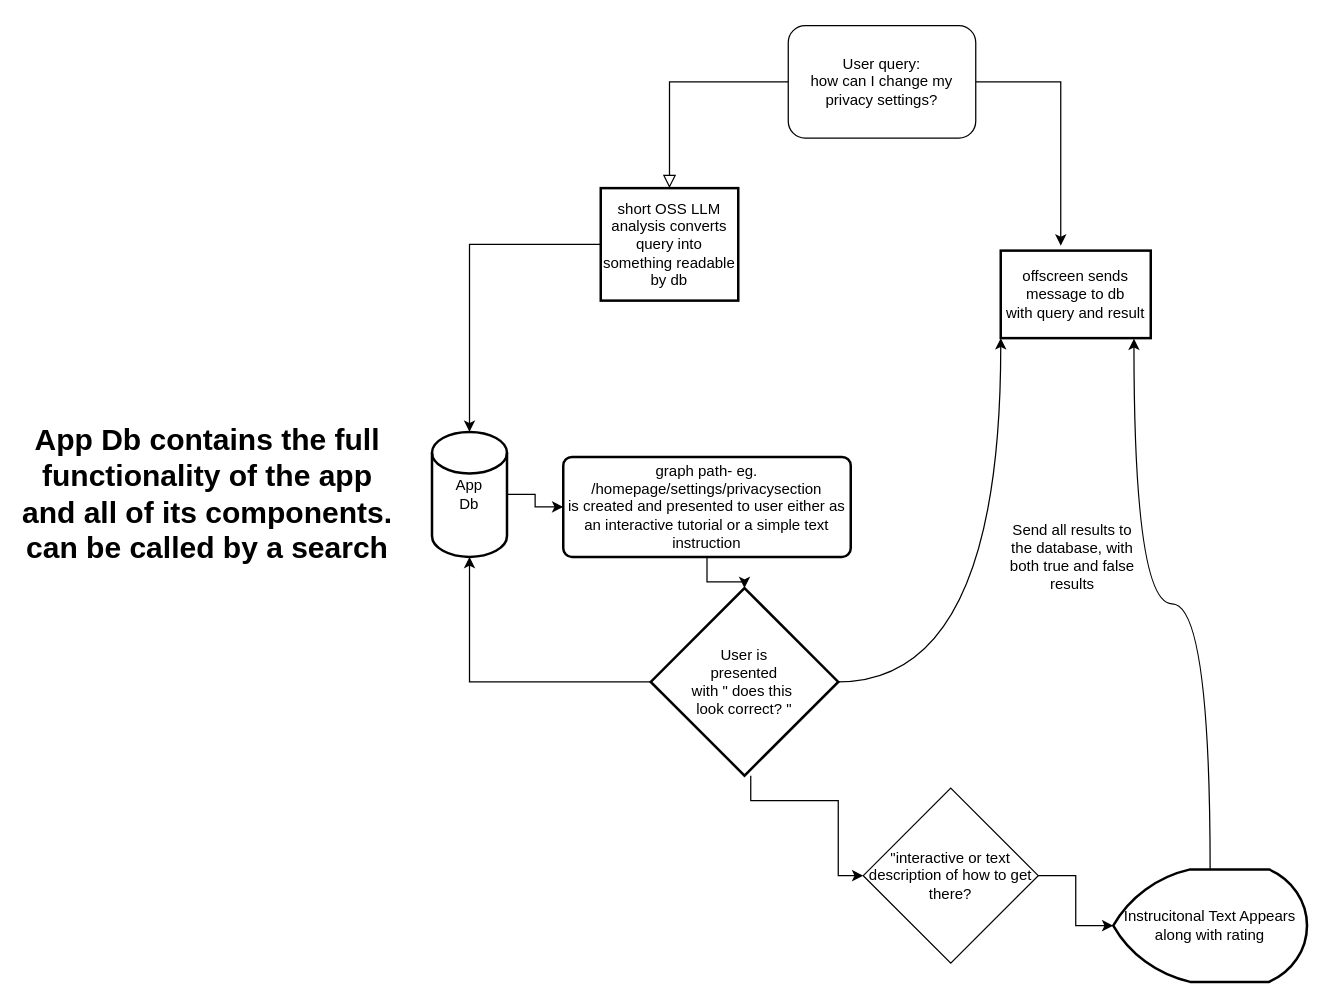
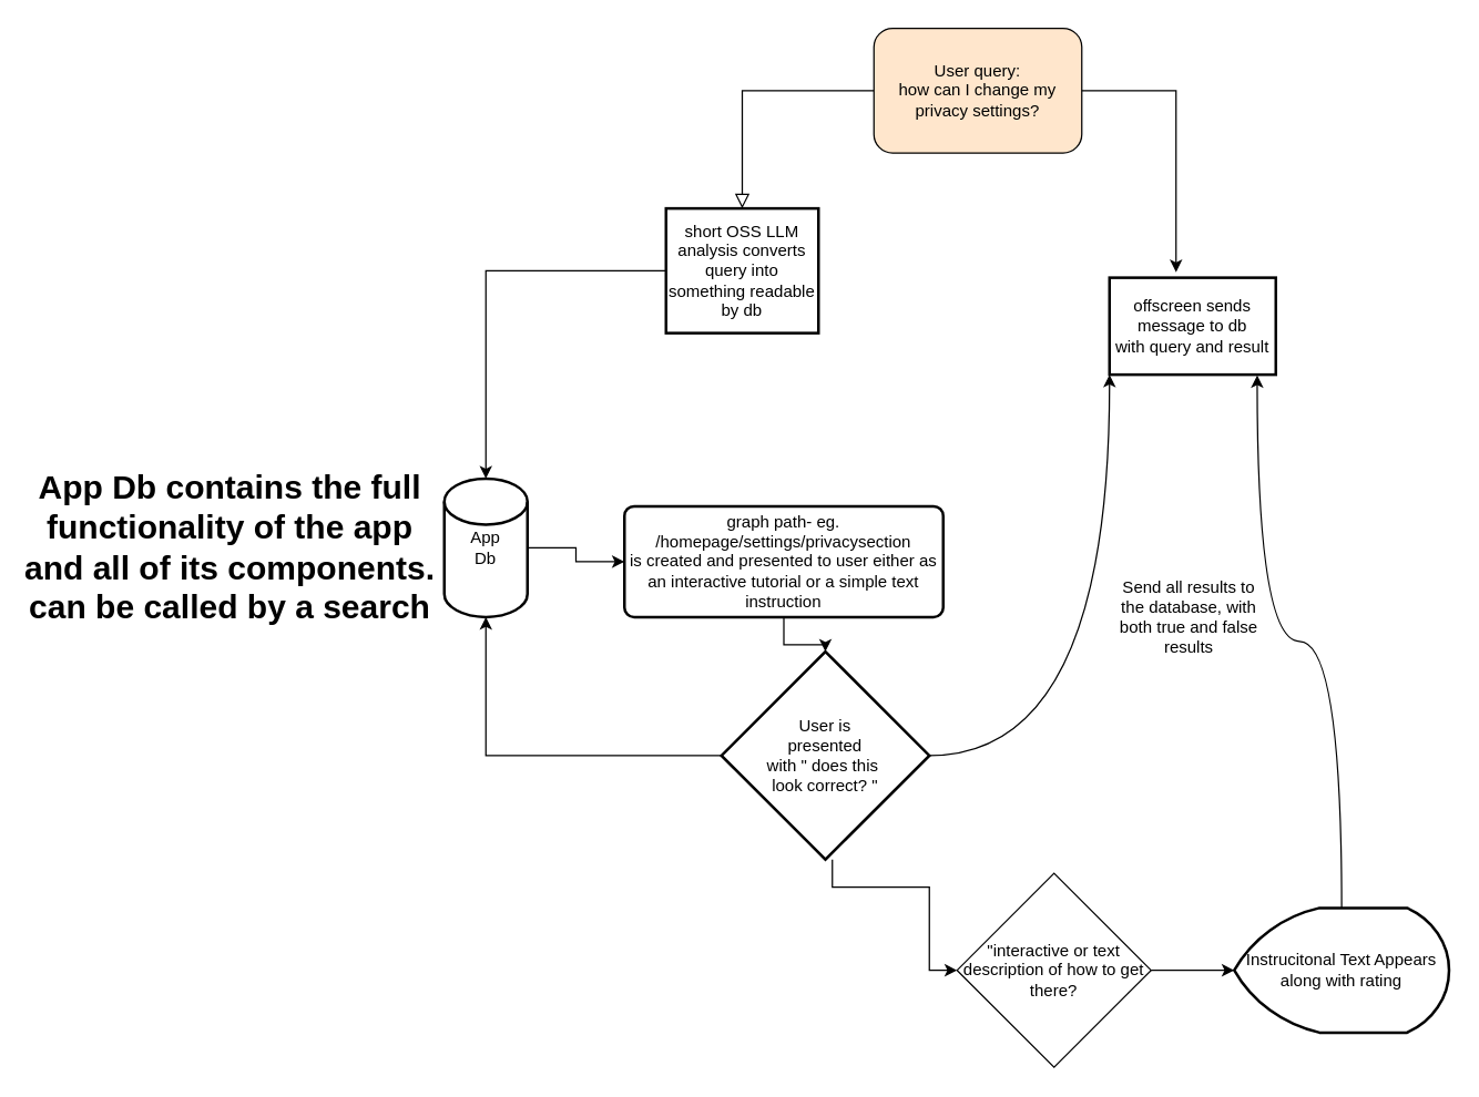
  <mxCell id="0" />
  <mxCell id="1" parent="0" />
  <mxCell id="2" value="" style="rounded=0;html=1;jettySize=auto;orthogonalLoop=1;fontSize=11;endArrow=block;endFill=0;endSize=8;strokeWidth=1;shadow=0;labelBackgroundColor=none;edgeStyle=orthogonalEdgeStyle;entryX=0.5;entryY=0;entryDx=0;entryDy=0;" parent="1" source="3" target="5" edge="1"><mxGeometry relative="1" as="geometry"><Array as="points" /></mxGeometry></mxCell>
- <mxCell id="3" value="User query:&lt;br&gt;how can I change my privacy settings?" style="rounded=1;whiteSpace=wrap;html=1;fontSize=12;glass=0;strokeWidth=1;shadow=0;" parent="1" vertex="1"><mxGeometry x="630" y="20" width="150" height="90" as="geometry" /></mxCell>
+ <mxCell id="3" value="User query:&lt;br&gt;how can I change my privacy settings?" style="rounded=1;whiteSpace=wrap;html=1;fontSize=12;glass=0;strokeWidth=1;shadow=0;fillColor=#ffe6cc;" parent="1" vertex="1"><mxGeometry x="630" y="20" width="150" height="90" as="geometry" /></mxCell>
  <mxCell id="4" style="edgeStyle=orthogonalEdgeStyle;rounded=0;orthogonalLoop=1;jettySize=auto;html=1;" edge="1" parent="1" source="5" target="7"><mxGeometry relative="1" as="geometry" /></mxCell>
  <mxCell id="5" value="short OSS LLM analysis converts query into something readable by db" style="rounded=1;whiteSpace=wrap;html=1;absoluteArcSize=1;arcSize=0;strokeWidth=2;" vertex="1" parent="1"><mxGeometry x="480" y="150" width="110" height="90" as="geometry" /></mxCell>
  <mxCell id="6" style="edgeStyle=orthogonalEdgeStyle;rounded=0;orthogonalLoop=1;jettySize=auto;html=1;" edge="1" parent="1" source="7" target="14"><mxGeometry relative="1" as="geometry" /></mxCell>
- <mxCell id="7" value="App&lt;br&gt;Db" style="strokeWidth=2;html=1;shape=mxgraph.flowchart.database;whiteSpace=wrap;" vertex="1" parent="1"><mxGeometry x="345" y="345" width="60" height="100" as="geometry" /></mxCell>
+ <mxCell id="7" value="App&lt;br&gt;Db" style="strokeWidth=2;html=1;shape=mxgraph.flowchart.database;whiteSpace=wrap;" vertex="1" parent="1"><mxGeometry x="320" y="345" width="60" height="100" as="geometry" /></mxCell>
  <mxCell id="8" value="App Db contains the full&lt;br&gt;functionality of the app&lt;br&gt;and all of its components.&lt;br&gt;can be called by a search" style="text;strokeColor=none;fillColor=none;html=1;fontSize=24;fontStyle=1;verticalAlign=middle;align=center;" vertex="1" parent="1"><mxGeometry x="20" y="310" width="290" height="170" as="geometry" /></mxCell>
  <mxCell id="9" style="edgeStyle=orthogonalEdgeStyle;rounded=0;orthogonalLoop=1;jettySize=auto;html=1;entryX=0;entryY=1;entryDx=0;entryDy=0;curved=1;" edge="1" parent="1" source="11" target="13"><mxGeometry relative="1" as="geometry" /></mxCell>
  <mxCell id="10" style="edgeStyle=orthogonalEdgeStyle;rounded=0;orthogonalLoop=1;jettySize=auto;html=1;entryX=0;entryY=0.5;entryDx=0;entryDy=0;" edge="1" parent="1" source="11" target="18"><mxGeometry relative="1" as="geometry"><mxPoint x="590" y="630" as="sourcePoint" /><Array as="points"><mxPoint x="600" y="640" /><mxPoint x="670" y="640" /><mxPoint x="670" y="700" /></Array></mxGeometry></mxCell>
  <mxCell id="11" value="User is&lt;br&gt;presented&lt;br&gt;with &quot; does this&amp;nbsp;&lt;br&gt;look correct? &quot;" style="strokeWidth=2;html=1;shape=mxgraph.flowchart.decision;whiteSpace=wrap;" vertex="1" parent="1"><mxGeometry x="520" y="470" width="150" height="150" as="geometry" /></mxCell>
  <mxCell id="12" style="edgeStyle=orthogonalEdgeStyle;rounded=0;orthogonalLoop=1;jettySize=auto;html=1;entryX=0.5;entryY=1;entryDx=0;entryDy=0;entryPerimeter=0;" edge="1" parent="1" source="11" target="7"><mxGeometry relative="1" as="geometry" /></mxCell>
  <mxCell id="13" value="offscreen sends message to db&lt;br&gt;with query and result" style="rounded=1;whiteSpace=wrap;html=1;absoluteArcSize=1;arcSize=0;strokeWidth=2;" vertex="1" parent="1"><mxGeometry x="800" y="200" width="120" height="70" as="geometry" /></mxCell>
  <mxCell id="14" value="graph path- eg.&lt;br&gt;/homepage/settings/privacysection&lt;br&gt;is created and presented to user either as an interactive tutorial or a simple text instruction" style="rounded=1;whiteSpace=wrap;html=1;absoluteArcSize=1;arcSize=14;strokeWidth=2;" vertex="1" parent="1"><mxGeometry x="450" y="365" width="230" height="80" as="geometry" /></mxCell>
  <mxCell id="15" style="edgeStyle=orthogonalEdgeStyle;rounded=0;orthogonalLoop=1;jettySize=auto;html=1;entryX=0.5;entryY=0;entryDx=0;entryDy=0;entryPerimeter=0;" edge="1" parent="1" source="14" target="11"><mxGeometry relative="1" as="geometry" /></mxCell>
  <mxCell id="16" value="Send all results to the database, with both true and false results" style="text;html=1;strokeColor=none;fillColor=none;align=center;verticalAlign=middle;whiteSpace=wrap;rounded=0;" vertex="1" parent="1"><mxGeometry x="800" y="390" width="115" height="110" as="geometry" /></mxCell>
  <mxCell id="17" style="edgeStyle=orthogonalEdgeStyle;rounded=0;orthogonalLoop=1;jettySize=auto;html=1;entryX=0.4;entryY=-0.057;entryDx=0;entryDy=0;entryPerimeter=0;" edge="1" parent="1" source="3" target="13"><mxGeometry relative="1" as="geometry" /></mxCell>
  <mxCell id="18" value="&quot;interactive or text description of how to get there?" style="rhombus;whiteSpace=wrap;html=1;" vertex="1" parent="1"><mxGeometry x="690" y="630" width="140" height="140" as="geometry" /></mxCell>
- <mxCell id="19" value="Instrucitonal Text Appears&lt;br&gt;along with rating" style="strokeWidth=2;html=1;shape=mxgraph.flowchart.display;whiteSpace=wrap;" vertex="1" parent="1"><mxGeometry x="890" y="695" width="155" height="90" as="geometry" /></mxCell>
+ <mxCell id="19" value="Instrucitonal Text Appears&lt;br&gt;along with rating" style="strokeWidth=2;html=1;shape=mxgraph.flowchart.display;whiteSpace=wrap;" vertex="1" parent="1"><mxGeometry x="890" y="655" width="155" height="90" as="geometry" /></mxCell>
  <mxCell id="20" style="edgeStyle=orthogonalEdgeStyle;rounded=0;orthogonalLoop=1;jettySize=auto;html=1;entryX=0;entryY=0.5;entryDx=0;entryDy=0;entryPerimeter=0;" edge="1" parent="1" source="18" target="19"><mxGeometry relative="1" as="geometry" /></mxCell>
  <mxCell id="21" style="edgeStyle=orthogonalEdgeStyle;rounded=0;orthogonalLoop=1;jettySize=auto;html=1;entryX=0.888;entryY=1.007;entryDx=0;entryDy=0;entryPerimeter=0;curved=1;" edge="1" parent="1" source="19" target="13"><mxGeometry relative="1" as="geometry" /></mxCell>
